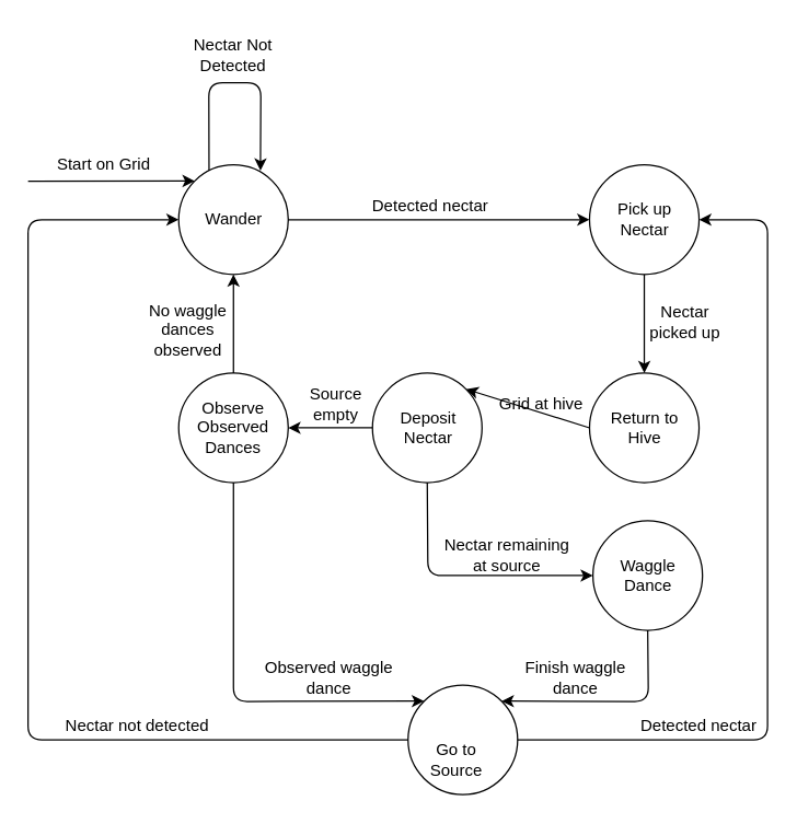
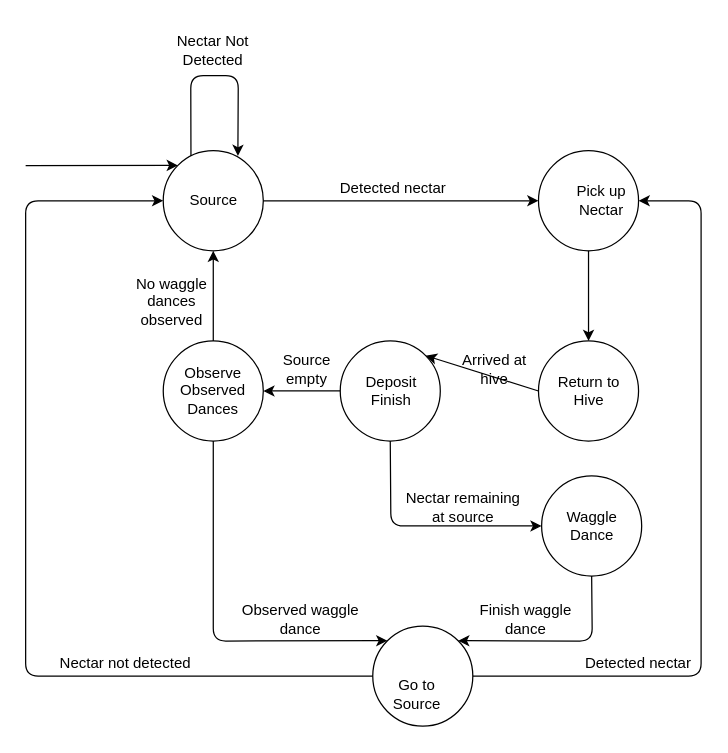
  <mxCell id="0" />
  <mxCell id="1" parent="0" />
  <mxCell id="2" value="" style="group" parent="1" vertex="1" connectable="0"><mxGeometry x="130" y="120" width="80" height="80" as="geometry" /></mxCell>
  <mxCell id="3" value="" style="ellipse;whiteSpace=wrap;html=1;aspect=fixed;" parent="2" vertex="1"><mxGeometry width="80" height="80" as="geometry" /></mxCell>
- <mxCell id="4" value="Wander" style="text;html=1;resizable=0;autosize=1;align=center;verticalAlign=middle;points=[];fillColor=none;strokeColor=none;rounded=0;" parent="2" vertex="1"><mxGeometry x="10" y="30" width="60" height="20" as="geometry" /></mxCell>
+ <mxCell id="4" value="Source" style="text;html=1;resizable=0;autosize=1;align=center;verticalAlign=middle;points=[];fillColor=none;strokeColor=none;rounded=0;" parent="2" vertex="1"><mxGeometry x="10" y="30" width="60" height="20" as="geometry" /></mxCell>
  <mxCell id="5" value="" style="endArrow=classic;html=1;exitX=0.277;exitY=0.052;exitDx=0;exitDy=0;exitPerimeter=0;entryX=0.746;entryY=0.052;entryDx=0;entryDy=0;entryPerimeter=0;" parent="2" source="3" target="3" edge="1"><mxGeometry width="50" height="50" relative="1" as="geometry"><mxPoint x="40" as="sourcePoint" /><mxPoint x="70" y="-30" as="targetPoint" /><Array as="points"><mxPoint x="22" y="-60" /><mxPoint x="60" y="-60" /></Array></mxGeometry></mxCell>
  <mxCell id="6" value="" style="group" parent="1" vertex="1" connectable="0"><mxGeometry x="430" y="272.07" width="85" height="80" as="geometry" /></mxCell>
  <mxCell id="7" value="" style="ellipse;whiteSpace=wrap;html=1;aspect=fixed;" parent="6" vertex="1"><mxGeometry width="80" height="80" as="geometry" /></mxCell>
  <mxCell id="8" value="&lt;div&gt;Return to&lt;/div&gt;&lt;div&gt;Hive&lt;/div&gt;" style="text;html=1;resizable=0;autosize=1;align=center;verticalAlign=middle;points=[];fillColor=none;strokeColor=none;rounded=0;" parent="6" vertex="1"><mxGeometry x="10" y="25" width="60" height="30" as="geometry" /></mxCell>
  <mxCell id="9" value="Nectar Not Detected" style="text;html=1;strokeColor=none;fillColor=none;align=center;verticalAlign=middle;whiteSpace=wrap;rounded=0;" parent="1" vertex="1"><mxGeometry x="120" y="20" width="100" height="40" as="geometry" /></mxCell>
  <mxCell id="10" value="" style="group" parent="1" vertex="1" connectable="0"><mxGeometry x="271.5" y="272.07" width="85" height="80" as="geometry" /></mxCell>
  <mxCell id="11" value="" style="ellipse;whiteSpace=wrap;html=1;aspect=fixed;" parent="10" vertex="1"><mxGeometry width="80" height="80" as="geometry" /></mxCell>
- <mxCell id="12" value="&lt;div&gt;Deposit&lt;/div&gt;&lt;div&gt;Nectar&lt;/div&gt;" style="text;html=1;resizable=0;autosize=1;align=center;verticalAlign=middle;points=[];fillColor=none;strokeColor=none;rounded=0;" parent="10" vertex="1"><mxGeometry x="10" y="25" width="60" height="30" as="geometry" /></mxCell>
+ <mxCell id="12" value="&lt;div&gt;Deposit&lt;/div&gt;&lt;div&gt;Finish&lt;/div&gt;" style="text;html=1;resizable=0;autosize=1;align=center;verticalAlign=middle;points=[];fillColor=none;strokeColor=none;rounded=0;" parent="10" vertex="1"><mxGeometry x="10" y="25" width="60" height="30" as="geometry" /></mxCell>
  <mxCell id="13" value="" style="group" parent="1" vertex="1" connectable="0"><mxGeometry x="130" y="272.07" width="80" height="80" as="geometry" /></mxCell>
  <mxCell id="14" value="" style="ellipse;whiteSpace=wrap;html=1;aspect=fixed;" parent="13" vertex="1"><mxGeometry width="80" height="80" as="geometry" /></mxCell>
  <mxCell id="15" value="Observe Observed Dances" style="text;html=1;strokeColor=none;fillColor=none;align=center;verticalAlign=middle;whiteSpace=wrap;rounded=0;" parent="13" vertex="1"><mxGeometry x="15" y="10" width="50" height="60" as="geometry" /></mxCell>
  <mxCell id="16" value="" style="endArrow=classic;html=1;exitX=0.5;exitY=1;exitDx=0;exitDy=0;entryX=0;entryY=0.5;entryDx=0;entryDy=0;" parent="1" source="11" target="43" edge="1"><mxGeometry width="50" height="50" relative="1" as="geometry"><mxPoint x="320" y="372.07" as="sourcePoint" /><mxPoint x="400" y="442.07" as="targetPoint" /><Array as="points"><mxPoint x="312" y="420" /></Array></mxGeometry></mxCell>
  <mxCell id="17" value="Nectar remaining at source" style="text;html=1;strokeColor=none;fillColor=none;align=center;verticalAlign=middle;whiteSpace=wrap;rounded=0;rotation=0;" parent="1" vertex="1"><mxGeometry x="320" y="390" width="100" height="30" as="geometry" /></mxCell>
  <mxCell id="18" value="Source&lt;br&gt;empty" style="text;html=1;strokeColor=none;fillColor=none;align=center;verticalAlign=middle;whiteSpace=wrap;rounded=0;rotation=0;" parent="1" vertex="1"><mxGeometry x="220" y="280" width="50" height="30" as="geometry" /></mxCell>
  <mxCell id="19" value="" style="ellipse;whiteSpace=wrap;html=1;aspect=fixed;" parent="1" vertex="1"><mxGeometry x="297.5" y="500" width="80" height="80" as="geometry" /></mxCell>
  <mxCell id="20" value="Go to Source" style="text;html=1;strokeColor=none;fillColor=none;align=center;verticalAlign=middle;whiteSpace=wrap;rounded=0;" parent="1" vertex="1"><mxGeometry x="312.5" y="545" width="40" height="20" as="geometry" /></mxCell>
  <mxCell id="21" value="" style="endArrow=classic;html=1;entryX=1;entryY=0.5;entryDx=0;entryDy=0;exitX=1;exitY=0.5;exitDx=0;exitDy=0;" parent="1" source="19" target="29" edge="1"><mxGeometry width="50" height="50" relative="1" as="geometry"><mxPoint x="480" y="540" as="sourcePoint" /><mxPoint x="607.5" y="160" as="targetPoint" /><Array as="points"><mxPoint x="560" y="540" /><mxPoint x="560" y="160" /></Array></mxGeometry></mxCell>
  <mxCell id="22" value="Detected nectar" style="text;html=1;strokeColor=none;fillColor=none;align=center;verticalAlign=middle;whiteSpace=wrap;rounded=0;" parent="1" vertex="1"><mxGeometry x="460" y="520" width="100" height="20" as="geometry" /></mxCell>
  <mxCell id="23" value="" style="endArrow=classic;html=1;entryX=0;entryY=0.5;entryDx=0;entryDy=0;exitX=0;exitY=0.5;exitDx=0;exitDy=0;" parent="1" source="19" target="3" edge="1"><mxGeometry width="50" height="50" relative="1" as="geometry"><mxPoint x="90" y="540" as="sourcePoint" /><mxPoint x="73" y="160" as="targetPoint" /><Array as="points"><mxPoint x="20" y="540" /><mxPoint x="20" y="160" /></Array></mxGeometry></mxCell>
  <mxCell id="24" value="" style="endArrow=classic;html=1;exitX=0.5;exitY=1;exitDx=0;exitDy=0;entryX=0;entryY=0;entryDx=0;entryDy=0;" parent="1" source="14" target="19" edge="1"><mxGeometry width="50" height="50" relative="1" as="geometry"><mxPoint x="209" y="370" as="sourcePoint" /><mxPoint x="297.5" y="530" as="targetPoint" /><Array as="points"><mxPoint x="170" y="512" /></Array></mxGeometry></mxCell>
  <mxCell id="25" value="Observed waggle dance" style="text;html=1;strokeColor=none;fillColor=none;align=center;verticalAlign=middle;whiteSpace=wrap;rounded=0;rotation=0;" parent="1" vertex="1"><mxGeometry x="190" y="480" width="100" height="30" as="geometry" /></mxCell>
  <mxCell id="26" value="Finish waggle dance" style="text;html=1;strokeColor=none;fillColor=none;align=center;verticalAlign=middle;whiteSpace=wrap;rounded=0;rotation=0;" parent="1" vertex="1"><mxGeometry x="370" y="480" width="100" height="30" as="geometry" /></mxCell>
  <mxCell id="27" value="Nectar not detected" style="text;html=1;strokeColor=none;fillColor=none;align=center;verticalAlign=middle;whiteSpace=wrap;rounded=0;" parent="1" vertex="1"><mxGeometry x="40" y="520" width="120" height="20" as="geometry" /></mxCell>
  <mxCell id="28" value="" style="group" parent="1" vertex="1" connectable="0"><mxGeometry x="430" y="120" width="85" height="80" as="geometry" /></mxCell>
  <mxCell id="29" value="" style="ellipse;whiteSpace=wrap;html=1;aspect=fixed;" parent="28" vertex="1"><mxGeometry width="80" height="80" as="geometry" /></mxCell>
- <mxCell id="30" value="&lt;div&gt;Pick up&lt;/div&gt;&lt;div&gt;Nectar&lt;/div&gt;" style="text;html=1;resizable=0;autosize=1;align=center;verticalAlign=middle;points=[];fillColor=none;strokeColor=none;rounded=0;" parent="28" vertex="1"><mxGeometry x="15" y="25" width="50" height="30" as="geometry" /></mxCell>
+ <mxCell id="30" value="&lt;div&gt;Pick up&lt;/div&gt;&lt;div&gt;Nectar&lt;/div&gt;" style="text;html=1;resizable=0;autosize=1;align=center;verticalAlign=middle;points=[];fillColor=none;strokeColor=none;rounded=0;" parent="28" vertex="1"><mxGeometry x="25" y="25" width="50" height="30" as="geometry" /></mxCell>
  <mxCell id="31" value="" style="endArrow=classic;html=1;entryX=0;entryY=0.5;entryDx=0;entryDy=0;exitX=1;exitY=0.5;exitDx=0;exitDy=0;" parent="1" source="3" target="29" edge="1"><mxGeometry x="492" y="311" width="50" height="50" as="geometry"><mxPoint x="272" y="160" as="sourcePoint" /><mxPoint x="412" y="160" as="targetPoint" /></mxGeometry></mxCell>
  <mxCell id="32" value="Detected nectar" style="text;html=1;strokeColor=none;fillColor=none;align=center;verticalAlign=middle;whiteSpace=wrap;rounded=0;" parent="1" vertex="1"><mxGeometry x="258" y="140" width="112" height="20" as="geometry" /></mxCell>
  <mxCell id="33" value="" style="endArrow=classic;html=1;entryX=0;entryY=0;entryDx=0;entryDy=0;" parent="1" target="3" edge="1"><mxGeometry x="240" y="280" width="50" height="50" as="geometry"><mxPoint x="20" y="132" as="sourcePoint" /><mxPoint x="130" y="130" as="targetPoint" /></mxGeometry></mxCell>
- <mxCell id="34" value="&lt;div&gt;Start on Grid&lt;/div&gt;" style="text;html=1;align=center;verticalAlign=middle;resizable=0;points=[];autosize=1;strokeColor=none;" parent="1" vertex="1"><mxGeometry x="35.004" y="110" width="80" height="20" as="geometry" /></mxCell>
  <mxCell id="35" value="" style="endArrow=classic;html=1;exitX=0.5;exitY=1;exitDx=0;exitDy=0;entryX=0.5;entryY=0;entryDx=0;entryDy=0;" parent="1" source="29" target="7" edge="1"><mxGeometry width="50" height="50" relative="1" as="geometry"><mxPoint x="530" y="240" as="sourcePoint" /><mxPoint x="530" y="290" as="targetPoint" /></mxGeometry></mxCell>
- <mxCell id="36" value="Nectar picked up" style="text;html=1;strokeColor=none;fillColor=none;align=center;verticalAlign=middle;whiteSpace=wrap;rounded=0;" parent="1" vertex="1"><mxGeometry x="470" y="220" width="60" height="30" as="geometry" /></mxCell>
  <mxCell id="37" value="" style="endArrow=classic;html=1;entryX=1;entryY=0;entryDx=0;entryDy=0;exitX=0;exitY=0.5;exitDx=0;exitDy=0;" parent="1" source="7" target="11" edge="1"><mxGeometry width="50" height="50" relative="1" as="geometry"><mxPoint x="449" y="325" as="sourcePoint" /><mxPoint x="363.997" y="215.269" as="targetPoint" /><Array as="points" /></mxGeometry></mxCell>
- <mxCell id="38" value="Grid at hive" style="text;html=1;strokeColor=none;fillColor=none;align=center;verticalAlign=middle;whiteSpace=wrap;rounded=0;" parent="1" vertex="1"><mxGeometry x="360" y="280" width="70" height="30" as="geometry" /></mxCell>
+ <mxCell id="38" value="Arrived at hive" style="text;html=1;strokeColor=none;fillColor=none;align=center;verticalAlign=middle;whiteSpace=wrap;rounded=0;" parent="1" vertex="1"><mxGeometry x="360" y="280" width="70" height="30" as="geometry" /></mxCell>
  <mxCell id="39" value="" style="endArrow=classic;html=1;entryX=0.5;entryY=1;entryDx=0;entryDy=0;exitX=0.5;exitY=0;exitDx=0;exitDy=0;" parent="1" source="14" target="3" edge="1"><mxGeometry x="320" y="407.93" width="50" height="50" as="geometry"><mxPoint x="170" y="300" as="sourcePoint" /><mxPoint x="230" y="220" as="targetPoint" /></mxGeometry></mxCell>
  <mxCell id="40" value="No waggle dances observed" style="text;html=1;strokeColor=none;fillColor=none;align=center;verticalAlign=middle;whiteSpace=wrap;rounded=0;rotation=0;" parent="1" vertex="1"><mxGeometry x="100" y="220" width="74.26" height="42.07" as="geometry" /></mxCell>
  <mxCell id="41" value="" style="endArrow=classic;html=1;entryX=1;entryY=0.5;entryDx=0;entryDy=0;exitX=0;exitY=0.5;exitDx=0;exitDy=0;" parent="1" source="11" target="14" edge="1"><mxGeometry width="50" height="50" relative="1" as="geometry"><mxPoint x="230" y="322.07" as="sourcePoint" /><mxPoint x="280" y="272.07" as="targetPoint" /></mxGeometry></mxCell>
  <mxCell id="42" value="" style="group" parent="1" vertex="1" connectable="0"><mxGeometry x="430" y="370" width="82.5" height="90" as="geometry" /></mxCell>
  <mxCell id="43" value="" style="ellipse;whiteSpace=wrap;html=1;aspect=fixed;" parent="42" vertex="1"><mxGeometry x="2.5" y="10" width="80" height="80" as="geometry" /></mxCell>
  <mxCell id="44" value="Waggle Dance" style="text;html=1;strokeColor=none;fillColor=none;align=center;verticalAlign=middle;whiteSpace=wrap;rounded=0;" parent="42" vertex="1"><mxGeometry x="22.5" y="35" width="40" height="30" as="geometry" /></mxCell>
  <mxCell id="45" value="" style="endArrow=classic;html=1;exitX=0.5;exitY=1;exitDx=0;exitDy=0;entryX=1;entryY=0;entryDx=0;entryDy=0;" parent="1" source="43" target="19" edge="1"><mxGeometry width="50" height="50" relative="1" as="geometry"><mxPoint x="430" y="520" as="sourcePoint" /><mxPoint x="473" y="520" as="targetPoint" /><Array as="points"><mxPoint x="473" y="512" /></Array></mxGeometry></mxCell>
